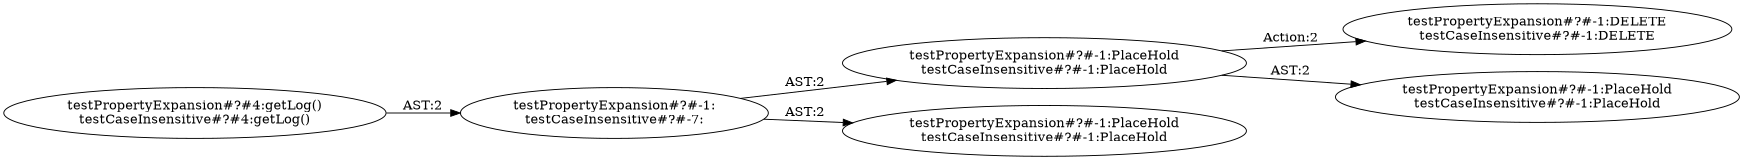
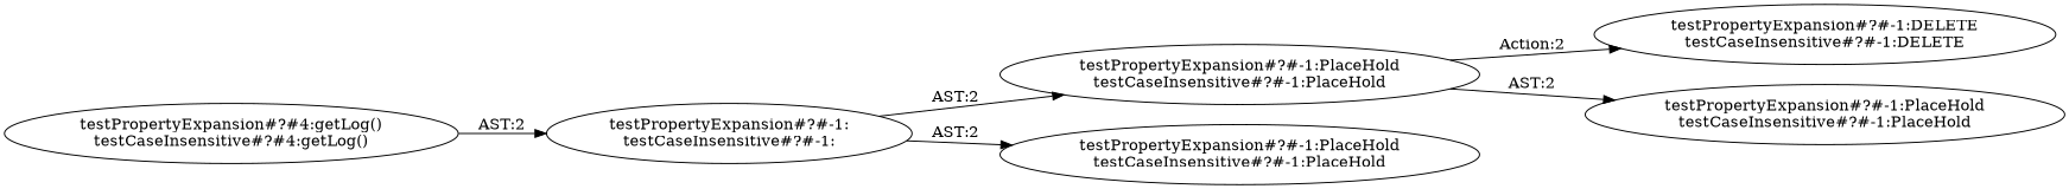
  digraph {
    rankdir=LR
    node [shape=ellipse]
    n1 [label="testPropertyExpansion#?#-1:DELETE\ntestCaseInsensitive#?#-1:DELETE"]
    n2 [label="testPropertyExpansion#?#-1:PlaceHold\ntestCaseInsensitive#?#-1:PlaceHold"]
    n3 [label="testPropertyExpansion#?#-1:PlaceHold\ntestCaseInsensitive#?#-1:PlaceHold"]
-   n4 [label="testPropertyExpansion#?#-1:\ntestCaseInsensitive#?#-7:"]
+   n4 [label="testPropertyExpansion#?#-1:\ntestCaseInsensitive#?#-1:"]
    n5 [label="testPropertyExpansion#?#-1:PlaceHold\ntestCaseInsensitive#?#-1:PlaceHold"]
    n6 [label="testPropertyExpansion#?#4:getLog()\ntestCaseInsensitive#?#4:getLog()"]
    n2 -> n1 [label="Action:2"]
    n2 -> n3 [label="AST:2"]
    n4 -> n2 [label="AST:2"]
    n4 -> n5 [label="AST:2"]
    n6 -> n4 [label="AST:2"]
  }
